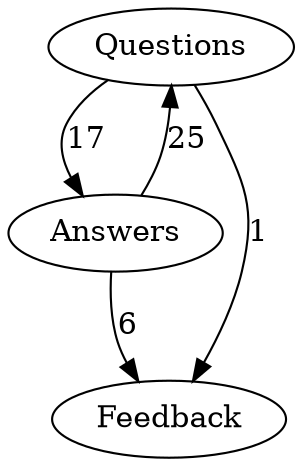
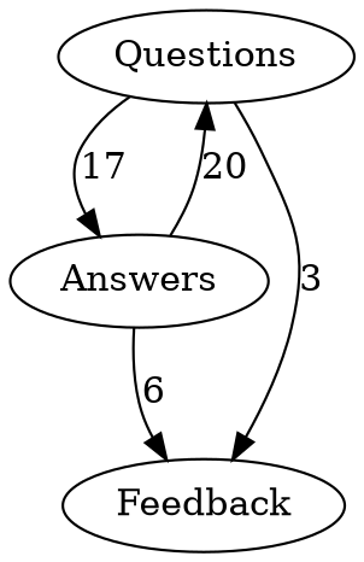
  digraph {
    node [group=a]
    Questions
    Answers
    Feedback
    Questions -> Answers [label=17]
    Questions -> Answers [style=invis]
-   Questions -> Feedback [label=1]
-   Answers -> Questions [label=25]
+   Questions -> Feedback [label=3]
+   Answers -> Questions [label=20]
    Answers -> Feedback [label=6]
    Answers -> Feedback [style=invis]
  }
